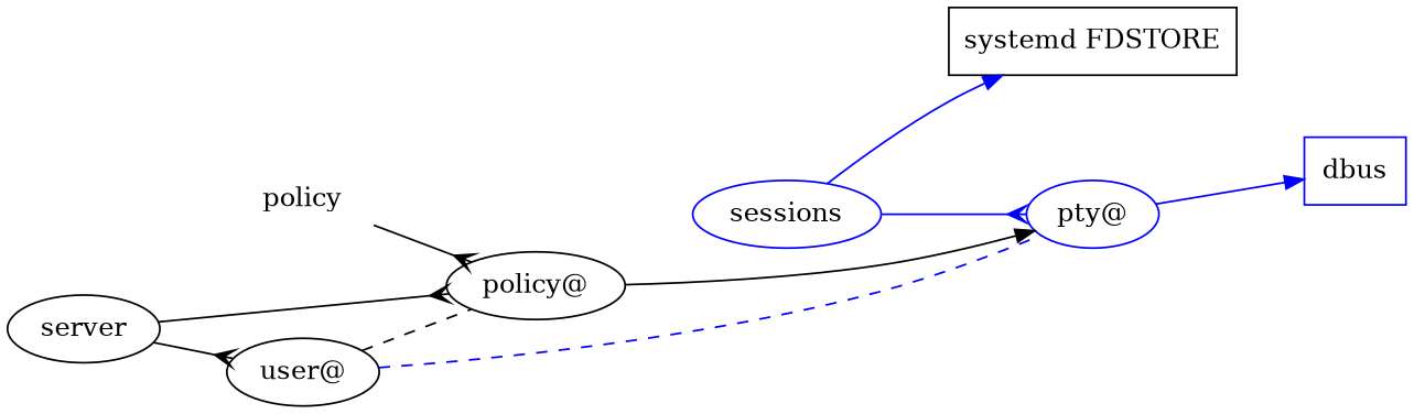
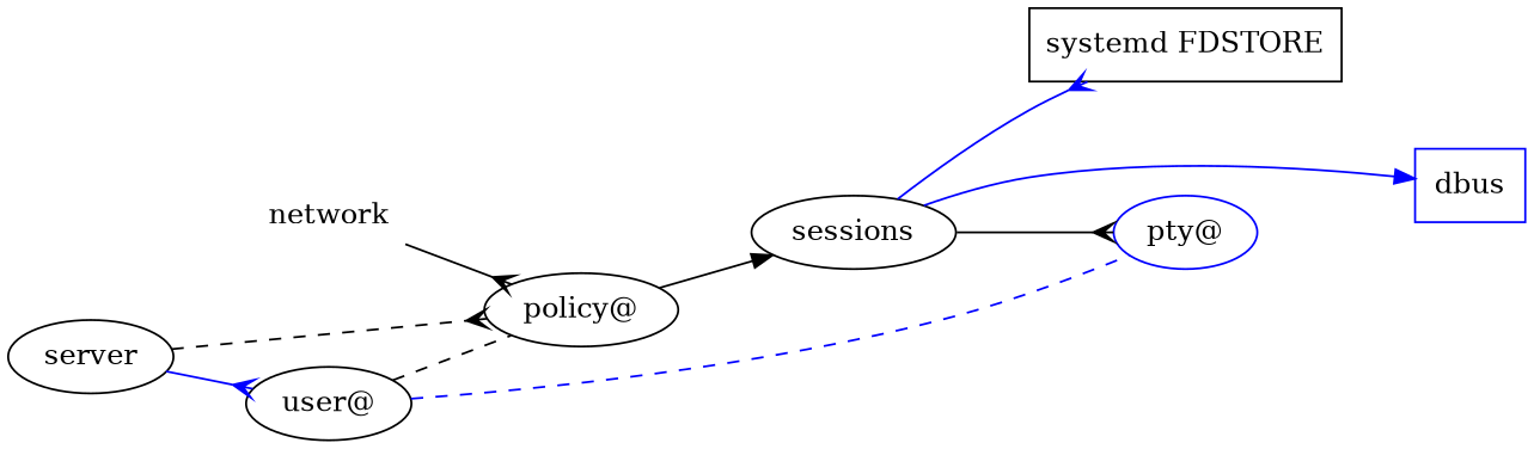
  digraph {
    rankdir=LR
-   network [shape=plaintext label=policy]
+   network [shape=plaintext]
    n2 [label="policy@"]
    n3 [label="user@"]
    server
    n5 [color=blue label="pty@"]
-   sessions [color=blue]
+   sessions
    dbus [color=blue shape=box]
    n8 [color=black label="systemd FDSTORE" shape=box]
    network -> n2 [arrowhead=crow]
-   n2 -> n5
+   n2 -> sessions
    n3 -> n2 [dir=none style=dashed]
    n3 -> n5 [color=blue dir=none style=dashed]
-   server -> n2 [arrowhead=crow]
-   server -> n3 [arrowhead=crow]
-   sessions -> n5 [arrowhead=crow weight=100 color=blue]
-   n5 -> dbus [color=blue]
-   sessions -> n8 [color=blue]
+   server -> n2 [arrowhead=crow style=dashed]
+   server -> n3 [arrowhead=crow color=blue]
+   sessions -> n5 [arrowhead=crow weight=100]
+   sessions -> dbus [color=blue]
+   sessions -> n8 [color=blue arrowhead=crow]
  }
